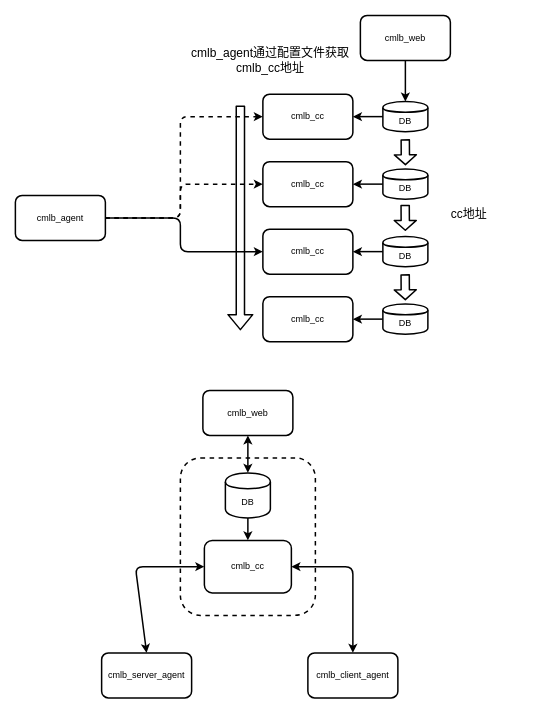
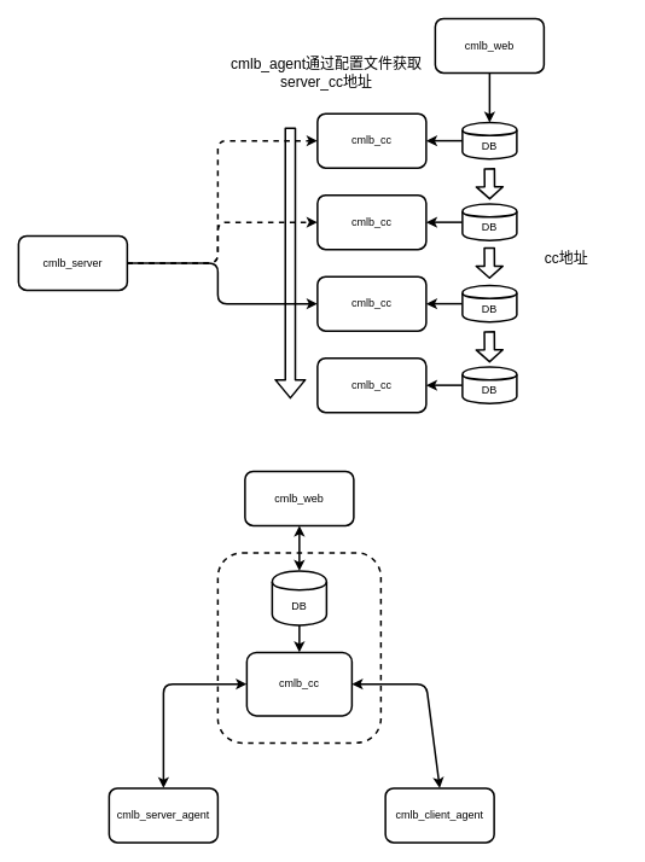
  <mxCell id="0" />
  <mxCell id="1" parent="0" />
  <mxCell id="2" value="" style="rounded=1;whiteSpace=wrap;html=1;strokeWidth=2;dashed=1;" parent="1" vertex="1"><mxGeometry x="240" y="610" width="180" height="210" as="geometry" /></mxCell>
- <mxCell id="3" value="cmlb_agent" style="rounded=1;whiteSpace=wrap;html=1;strokeWidth=2;" parent="1" vertex="1"><mxGeometry x="20" y="260" width="120" height="60" as="geometry" /></mxCell>
+ <mxCell id="3" value="cmlb_server" style="rounded=1;whiteSpace=wrap;html=1;strokeWidth=2;" parent="1" vertex="1"><mxGeometry x="20" y="260" width="120" height="60" as="geometry" /></mxCell>
  <mxCell id="4" value="cmlb_cc" style="rounded=1;whiteSpace=wrap;html=1;strokeWidth=2;" parent="1" vertex="1"><mxGeometry x="350" y="125" width="120" height="60" as="geometry" /></mxCell>
  <mxCell id="5" value="cmlb_cc" style="rounded=1;whiteSpace=wrap;html=1;strokeWidth=2;" parent="1" vertex="1"><mxGeometry x="350" y="215" width="120" height="60" as="geometry" /></mxCell>
  <mxCell id="6" value="cmlb_cc" style="rounded=1;whiteSpace=wrap;html=1;strokeWidth=2;" parent="1" vertex="1"><mxGeometry x="350" y="305" width="120" height="60" as="geometry" /></mxCell>
  <mxCell id="7" value="cmlb_cc" style="rounded=1;whiteSpace=wrap;html=1;strokeWidth=2;" parent="1" vertex="1"><mxGeometry x="350" y="395" width="120" height="60" as="geometry" /></mxCell>
  <mxCell id="8" value="cmlb_web" style="rounded=1;whiteSpace=wrap;html=1;strokeWidth=2;" parent="1" vertex="1"><mxGeometry x="270" y="520" width="120" height="60" as="geometry" /></mxCell>
  <mxCell id="9" value="cmlb_cc" style="rounded=1;whiteSpace=wrap;html=1;gradientColor=none;strokeWidth=2;" parent="1" vertex="1"><mxGeometry x="272" y="720" width="116" height="70" as="geometry" /></mxCell>
  <mxCell id="10" value="DB" style="shape=cylinder;whiteSpace=wrap;html=1;boundedLbl=1;backgroundOutline=1;strokeWidth=2;" parent="1" vertex="1"><mxGeometry x="300" y="630" width="60" height="60" as="geometry" /></mxCell>
- <mxCell id="11" value="cmlb_server_agent" style="rounded=1;whiteSpace=wrap;html=1;strokeWidth=2;" parent="1" vertex="1"><mxGeometry x="135" y="870" width="120" height="60" as="geometry" /></mxCell>
- <mxCell id="12" value="cmlb_client_agent" style="rounded=1;whiteSpace=wrap;html=1;strokeWidth=2;" parent="1" vertex="1"><mxGeometry x="410" y="870" width="120" height="60" as="geometry" /></mxCell>
+ <mxCell id="11" value="cmlb_server_agent" style="rounded=1;whiteSpace=wrap;html=1;strokeWidth=2;" parent="1" vertex="1"><mxGeometry x="120" y="870" width="120" height="60" as="geometry" /></mxCell>
+ <mxCell id="12" value="cmlb_client_agent" style="rounded=1;whiteSpace=wrap;html=1;strokeWidth=2;" parent="1" vertex="1"><mxGeometry x="425" y="870" width="120" height="60" as="geometry" /></mxCell>
  <mxCell id="13" value="" style="endArrow=classic;startArrow=classic;html=1;exitX=0.5;exitY=0;exitDx=0;exitDy=0;entryX=0;entryY=0.5;entryDx=0;entryDy=0;strokeWidth=2;" parent="1" source="11" target="9" edge="1"><mxGeometry width="50" height="50" relative="1" as="geometry"><mxPoint x="130" y="1090" as="sourcePoint" /><mxPoint x="180" y="1040" as="targetPoint" /><Array as="points"><mxPoint x="180" y="755" /></Array></mxGeometry></mxCell>
  <mxCell id="14" value="" style="endArrow=classic;startArrow=classic;html=1;entryX=1;entryY=0.5;entryDx=0;entryDy=0;exitX=0.5;exitY=0;exitDx=0;exitDy=0;strokeWidth=2;" parent="1" source="12" target="9" edge="1"><mxGeometry width="50" height="50" relative="1" as="geometry"><mxPoint x="320" y="1050" as="sourcePoint" /><mxPoint x="370" y="1000" as="targetPoint" /><Array as="points"><mxPoint x="470" y="755" /></Array></mxGeometry></mxCell>
  <mxCell id="15" value="" style="endArrow=classic;startArrow=classic;html=1;strokeWidth=2;exitX=0.5;exitY=0;exitDx=0;exitDy=0;" parent="1" source="10" target="8" edge="1"><mxGeometry width="50" height="50" relative="1" as="geometry"><mxPoint x="480" y="710" as="sourcePoint" /><mxPoint x="530" y="660" as="targetPoint" /></mxGeometry></mxCell>
  <mxCell id="16" value="" style="endArrow=classic;html=1;strokeWidth=2;exitX=0.5;exitY=1;exitDx=0;exitDy=0;" parent="1" source="10" target="9" edge="1"><mxGeometry width="50" height="50" relative="1" as="geometry"><mxPoint x="-30" y="810" as="sourcePoint" /><mxPoint x="20" y="760" as="targetPoint" /></mxGeometry></mxCell>
  <mxCell id="17" value="" style="shape=flexArrow;endArrow=classic;html=1;strokeWidth=2;" parent="1" edge="1"><mxGeometry width="50" height="50" relative="1" as="geometry"><mxPoint x="320" y="140" as="sourcePoint" /><mxPoint x="320" y="440" as="targetPoint" /></mxGeometry></mxCell>
  <mxCell id="18" value="" style="edgeStyle=elbowEdgeStyle;elbow=horizontal;endArrow=classic;html=1;strokeWidth=2;exitX=1;exitY=0.5;exitDx=0;exitDy=0;dashed=1;" parent="1" source="3" target="4" edge="1"><mxGeometry width="50" height="50" relative="1" as="geometry"><mxPoint x="100" y="470" as="sourcePoint" /><mxPoint x="150" y="420" as="targetPoint" /><Array as="points"><mxPoint x="240" y="220" /></Array></mxGeometry></mxCell>
  <mxCell id="19" value="" style="edgeStyle=elbowEdgeStyle;elbow=horizontal;endArrow=classic;html=1;strokeWidth=2;entryX=0;entryY=0.5;entryDx=0;entryDy=0;dashed=1;" parent="1" target="5" edge="1"><mxGeometry width="50" height="50" relative="1" as="geometry"><mxPoint x="140" y="290" as="sourcePoint" /><mxPoint x="120" y="460" as="targetPoint" /><Array as="points"><mxPoint x="240" y="270" /></Array></mxGeometry></mxCell>
  <mxCell id="20" value="" style="edgeStyle=elbowEdgeStyle;elbow=horizontal;endArrow=classic;html=1;strokeWidth=2;entryX=0;entryY=0.5;entryDx=0;entryDy=0;" parent="1" target="6" edge="1"><mxGeometry width="50" height="50" relative="1" as="geometry"><mxPoint x="140" y="290" as="sourcePoint" /><mxPoint x="190" y="390" as="targetPoint" /><Array as="points"><mxPoint x="240" y="310" /></Array></mxGeometry></mxCell>
- <mxCell id="21" value="&lt;span style=&quot;font-size: 16px&quot;&gt;cmlb_agent通过配置文件获取&lt;br&gt;cmlb_cc地址&lt;/span&gt;" style="text;html=1;strokeColor=none;fillColor=none;align=center;verticalAlign=middle;whiteSpace=wrap;rounded=0;" parent="1" vertex="1"><mxGeometry x="200" y="50" width="320" height="60" as="geometry" /></mxCell>
+ <mxCell id="21" value="&lt;span style=&quot;font-size: 16px&quot;&gt;cmlb_agent通过配置文件获取&lt;br&gt;server_cc地址&lt;/span&gt;" style="text;html=1;strokeColor=none;fillColor=none;align=center;verticalAlign=middle;whiteSpace=wrap;rounded=0;" parent="1" vertex="1"><mxGeometry x="200" y="50" width="320" height="60" as="geometry" /></mxCell>
  <mxCell id="22" value="" style="edgeStyle=orthogonalEdgeStyle;rounded=0;orthogonalLoop=1;jettySize=auto;html=1;strokeWidth=2;" parent="1" source="23" target="5" edge="1"><mxGeometry relative="1" as="geometry" /></mxCell>
  <mxCell id="23" value="DB" style="shape=cylinder;whiteSpace=wrap;html=1;boundedLbl=1;backgroundOutline=1;strokeWidth=2;" parent="1" vertex="1"><mxGeometry x="510" y="225" width="60" height="40" as="geometry" /></mxCell>
  <mxCell id="24" value="DB" style="shape=cylinder;whiteSpace=wrap;html=1;boundedLbl=1;backgroundOutline=1;strokeWidth=2;" parent="1" vertex="1"><mxGeometry x="510" y="135" width="60" height="40" as="geometry" /></mxCell>
  <mxCell id="25" value="" style="edgeStyle=orthogonalEdgeStyle;rounded=0;orthogonalLoop=1;jettySize=auto;html=1;strokeWidth=2;" parent="1" source="26" target="6" edge="1"><mxGeometry relative="1" as="geometry" /></mxCell>
  <mxCell id="26" value="DB" style="shape=cylinder;whiteSpace=wrap;html=1;boundedLbl=1;backgroundOutline=1;strokeWidth=2;" parent="1" vertex="1"><mxGeometry x="510" y="315" width="60" height="40" as="geometry" /></mxCell>
  <mxCell id="27" value="" style="edgeStyle=orthogonalEdgeStyle;rounded=0;orthogonalLoop=1;jettySize=auto;html=1;strokeWidth=2;" parent="1" source="28" target="7" edge="1"><mxGeometry relative="1" as="geometry" /></mxCell>
  <mxCell id="28" value="DB" style="shape=cylinder;whiteSpace=wrap;html=1;boundedLbl=1;backgroundOutline=1;strokeWidth=2;" parent="1" vertex="1"><mxGeometry x="510" y="405" width="60" height="40" as="geometry" /></mxCell>
  <mxCell id="29" value="" style="shape=flexArrow;endArrow=classic;html=1;strokeWidth=2;endWidth=16.376;endSize=3.683;" parent="1" edge="1"><mxGeometry width="50" height="50" relative="1" as="geometry"><mxPoint x="539.83" y="185" as="sourcePoint" /><mxPoint x="540.08" y="220" as="targetPoint" /></mxGeometry></mxCell>
  <mxCell id="30" value="" style="shape=flexArrow;endArrow=classic;html=1;strokeWidth=2;endWidth=16.376;endSize=3.683;" parent="1" edge="1"><mxGeometry width="50" height="50" relative="1" as="geometry"><mxPoint x="539.71" y="272.5" as="sourcePoint" /><mxPoint x="539.96" y="307.5" as="targetPoint" /></mxGeometry></mxCell>
  <mxCell id="31" value="" style="shape=flexArrow;endArrow=classic;html=1;strokeWidth=2;endWidth=16.376;endSize=3.683;" parent="1" edge="1"><mxGeometry width="50" height="50" relative="1" as="geometry"><mxPoint x="539.71" y="365" as="sourcePoint" /><mxPoint x="539.96" y="400" as="targetPoint" /></mxGeometry></mxCell>
  <mxCell id="32" value="cmlb_web" style="rounded=1;whiteSpace=wrap;html=1;strokeWidth=2;" parent="1" vertex="1"><mxGeometry x="480" y="20" width="120" height="60" as="geometry" /></mxCell>
  <mxCell id="33" value="" style="endArrow=classic;html=1;strokeWidth=2;exitX=0.5;exitY=1;exitDx=0;exitDy=0;entryX=0.5;entryY=0;entryDx=0;entryDy=0;" parent="1" source="32" target="24" edge="1"><mxGeometry width="50" height="50" relative="1" as="geometry"><mxPoint x="610" y="170" as="sourcePoint" /><mxPoint x="660" y="120" as="targetPoint" /></mxGeometry></mxCell>
  <mxCell id="34" value="&lt;span style=&quot;font-size: 16px&quot;&gt;cc地址&lt;/span&gt;" style="text;html=1;strokeColor=none;fillColor=none;align=center;verticalAlign=middle;whiteSpace=wrap;rounded=0;" parent="1" vertex="1"><mxGeometry x="560" y="255" width="130" height="60" as="geometry" /></mxCell>
  <mxCell id="35" value="" style="endArrow=classic;html=1;strokeWidth=2;exitX=0;exitY=0.5;exitDx=0;exitDy=0;entryX=1;entryY=0.5;entryDx=0;entryDy=0;" parent="1" source="24" target="4" edge="1"><mxGeometry width="50" height="50" relative="1" as="geometry"><mxPoint x="740" y="190" as="sourcePoint" /><mxPoint x="790" y="140" as="targetPoint" /></mxGeometry></mxCell>
